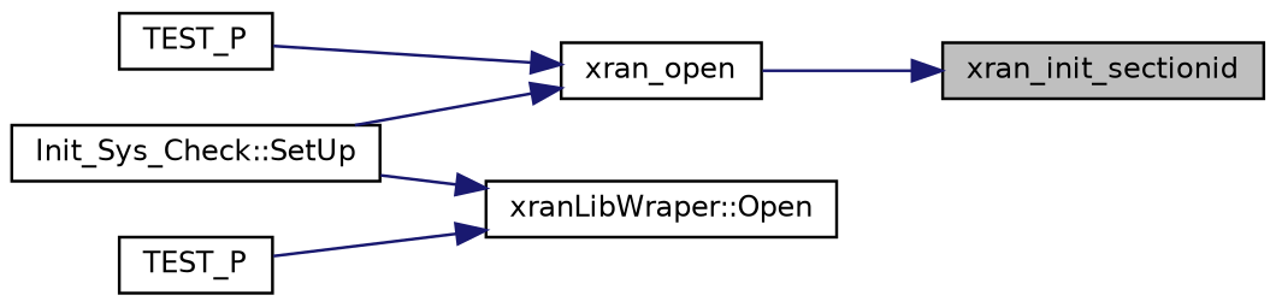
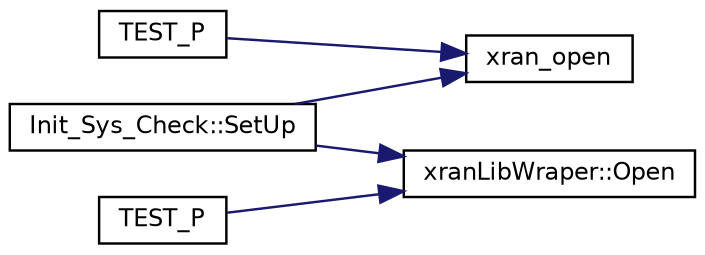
  digraph {
    rankdir=RL
    node [color=black fillcolor=white fontname=Helvetica fontsize=10 shape=record style=filled]
    edge [color=midnightblue dir=back fontname=Helvetica fontsize=10 labelfontname=Helvetica labelfontsize=10 style=solid]
-   n1 [fillcolor=grey75 fontcolor=black height=0.2 label=xran_init_sectionid width=0.4]
    n2 [height=0.2 label=xran_open width=0.4]
    n3 [height=0.2 label=TEST_P width=0.4]
    n4 [height=0.2 label="Init_Sys_Check::SetUp" width=0.4]
    n5 [height=0.2 label="xranLibWraper::Open" width=0.4]
    n6 [height=0.2 label=TEST_P width=0.4]
-   n1 -> n2
    n2 -> n3
    n2 -> n4
    n5 -> n4
    n5 -> n6
  }
